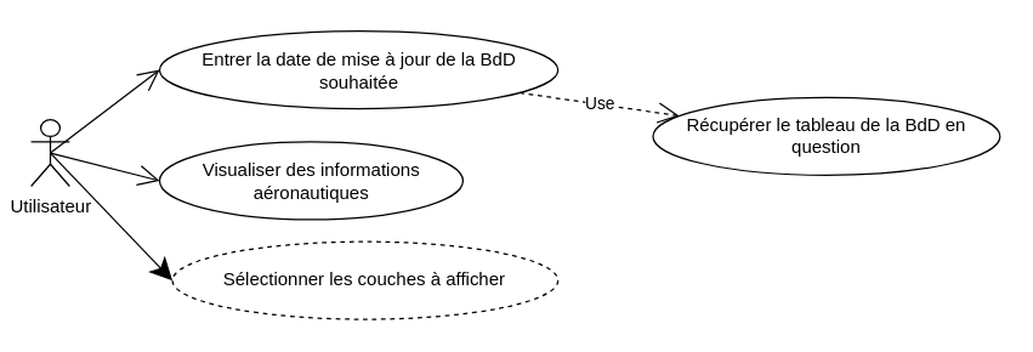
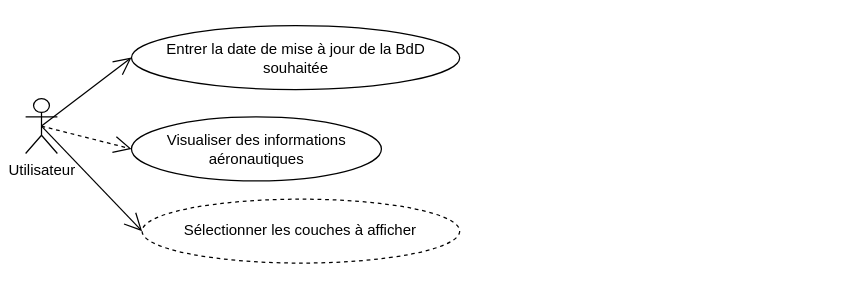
  <mxCell id="0" />
  <mxCell id="1" parent="0" />
  <mxCell id="2" value="&lt;div&gt;Utilisateur&lt;/div&gt;" style="shape=umlActor;verticalLabelPosition=bottom;verticalAlign=top;html=1;" parent="1" vertex="1"><mxGeometry x="20" y="78.462" width="25.417" height="43.846" as="geometry" /></mxCell>
  <mxCell id="3" value="Visualiser des informations aéronautiques" style="ellipse;whiteSpace=wrap;html=1;" parent="1" vertex="1"><mxGeometry x="104.722" y="93.077" width="200" height="51.154" as="geometry" /></mxCell>
  <mxCell id="4" value="Entrer la date de mise à jour de la BdD souhaitée" style="ellipse;whiteSpace=wrap;html=1;" parent="1" vertex="1"><mxGeometry x="104.722" y="20" width="262.639" height="51.154" as="geometry" /></mxCell>
  <mxCell id="5" value="Sélectionner les couches à afficher" style="ellipse;whiteSpace=wrap;html=1;dashed=1;" parent="1" vertex="1"><mxGeometry x="113.194" y="158.846" width="254.167" height="51.154" as="geometry" /></mxCell>
- <mxCell id="6" value="Use" style="endArrow=open;endSize=12;dashed=1;html=1;rounded=0;" parent="1" source="4" target="7" edge="1"><mxGeometry width="160" relative="1" as="geometry"><mxPoint x="274.167" y="129.615" as="sourcePoint" /><mxPoint x="418.194" y="93.077" as="targetPoint" /></mxGeometry></mxCell>
- <mxCell id="7" value="Récupérer le tableau de la BdD en question" style="ellipse;whiteSpace=wrap;html=1;" parent="1" vertex="1"><mxGeometry x="430" y="63.846" width="228.75" height="51.154" as="geometry" /></mxCell>
  <mxCell id="8" value="" style="endArrow=open;endFill=1;endSize=12;html=1;rounded=0;entryX=0;entryY=0.5;entryDx=0;entryDy=0;exitX=0.5;exitY=0.5;exitDx=0;exitDy=0;exitPerimeter=0;" parent="1" source="2" target="4" edge="1"><mxGeometry width="160" relative="1" as="geometry"><mxPoint x="45.417" y="103.673" as="sourcePoint" /><mxPoint x="180.972" y="103.673" as="targetPoint" /></mxGeometry></mxCell>
- <mxCell id="9" value="" style="endArrow=open;endFill=1;endSize=12;html=1;rounded=0;entryX=0;entryY=0.5;entryDx=0;entryDy=0;exitX=0.5;exitY=0.5;exitDx=0;exitDy=0;exitPerimeter=0;" parent="1" source="2" target="3" edge="1"><mxGeometry width="160" relative="1" as="geometry"><mxPoint x="45.417" y="133.269" as="sourcePoint" /><mxPoint x="117.431" y="78.462" as="targetPoint" /></mxGeometry></mxCell>
- <mxCell id="10" value="" style="endArrow=classic;endFill=1;endSize=12;html=1;rounded=0;entryX=0;entryY=0.5;entryDx=0;entryDy=0;exitX=0.5;exitY=0.5;exitDx=0;exitDy=0;exitPerimeter=0;" parent="1" source="2" target="5" edge="1"><mxGeometry width="160" relative="1" as="geometry"><mxPoint x="62.361" y="155.192" as="sourcePoint" /><mxPoint x="134.375" y="173.462" as="targetPoint" /></mxGeometry></mxCell>
+ <mxCell id="9" value="" style="endArrow=open;endFill=1;endSize=12;html=1;rounded=0;entryX=0;entryY=0.5;entryDx=0;entryDy=0;exitX=0.5;exitY=0.5;exitDx=0;exitDy=0;exitPerimeter=0;dashed=1;" parent="1" source="2" target="3" edge="1"><mxGeometry width="160" relative="1" as="geometry"><mxPoint x="45.417" y="133.269" as="sourcePoint" /><mxPoint x="117.431" y="78.462" as="targetPoint" /></mxGeometry></mxCell>
+ <mxCell id="10" value="" style="endArrow=open;endFill=1;endSize=12;html=1;rounded=0;entryX=0;entryY=0.5;entryDx=0;entryDy=0;exitX=0.5;exitY=0.5;exitDx=0;exitDy=0;exitPerimeter=0;" parent="1" source="2" target="5" edge="1"><mxGeometry width="160" relative="1" as="geometry"><mxPoint x="62.361" y="155.192" as="sourcePoint" /><mxPoint x="134.375" y="173.462" as="targetPoint" /></mxGeometry></mxCell>
